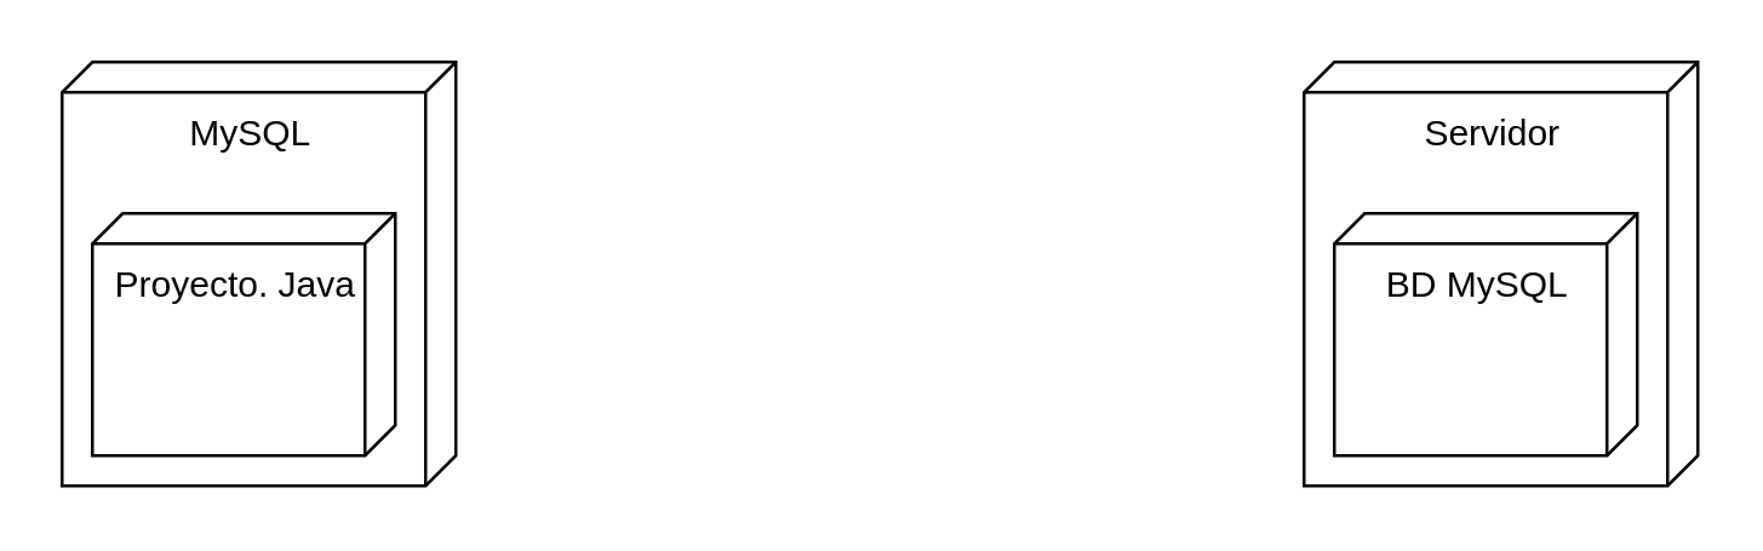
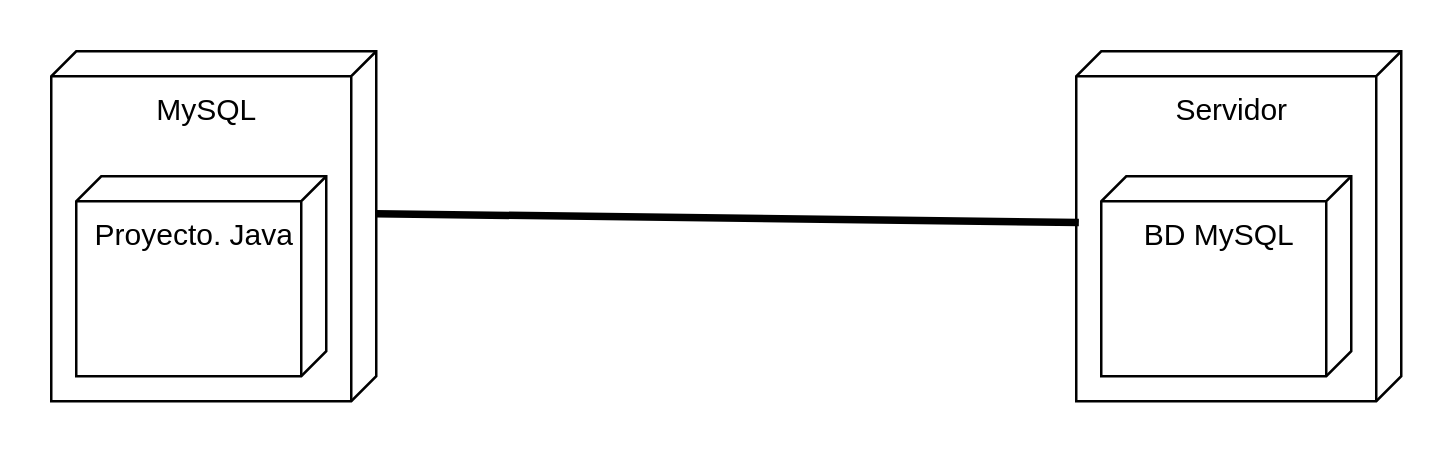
  <mxCell id="0" />
  <mxCell id="1" parent="0" />
  <mxCell id="2" value="MySQL" style="verticalAlign=top;align=center;shape=cube;size=10;direction=south;fontStyle=0;html=1;boundedLbl=1;spacingLeft=5;whiteSpace=wrap;" vertex="1" parent="1"><mxGeometry x="20" y="20" width="130" height="140" as="geometry" /></mxCell>
  <mxCell id="3" value="Proyecto. Java" style="verticalAlign=top;align=center;shape=cube;size=10;direction=south;html=1;boundedLbl=1;spacingLeft=5;whiteSpace=wrap;" vertex="1" parent="2"><mxGeometry width="100" height="80" relative="1" as="geometry"><mxPoint x="10" y="50" as="offset" /></mxGeometry></mxCell>
  <mxCell id="4" value="Servidor" style="verticalAlign=top;align=center;shape=cube;size=10;direction=south;fontStyle=0;html=1;boundedLbl=1;spacingLeft=5;whiteSpace=wrap;" vertex="1" parent="1"><mxGeometry x="430" y="20" width="130" height="140" as="geometry" /></mxCell>
  <mxCell id="5" value="BD MySQL" style="verticalAlign=top;align=center;shape=cube;size=10;direction=south;html=1;boundedLbl=1;spacingLeft=5;whiteSpace=wrap;" vertex="1" parent="4"><mxGeometry width="100" height="80" relative="1" as="geometry"><mxPoint x="10" y="50" as="offset" /></mxGeometry></mxCell>
+ <mxCell id="6" value="" style="endArrow=none;startArrow=none;endFill=0;startFill=0;endSize=8;html=1;verticalAlign=bottom;labelBackgroundColor=none;strokeWidth=3;rounded=0;exitX=0;exitY=0;exitDx=65;exitDy=0;exitPerimeter=0;entryX=0.489;entryY=0.992;entryDx=0;entryDy=0;entryPerimeter=0;" edge="1" parent="1" source="2" target="4"><mxGeometry width="160" relative="1" as="geometry"><mxPoint x="90" y="190" as="sourcePoint" /><mxPoint x="250" y="190" as="targetPoint" /></mxGeometry></mxCell>
